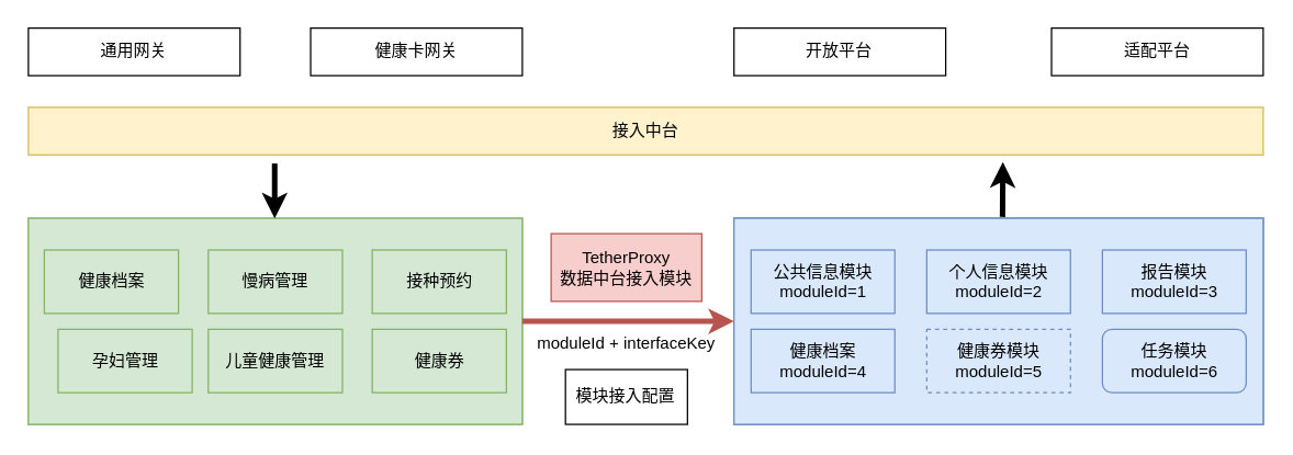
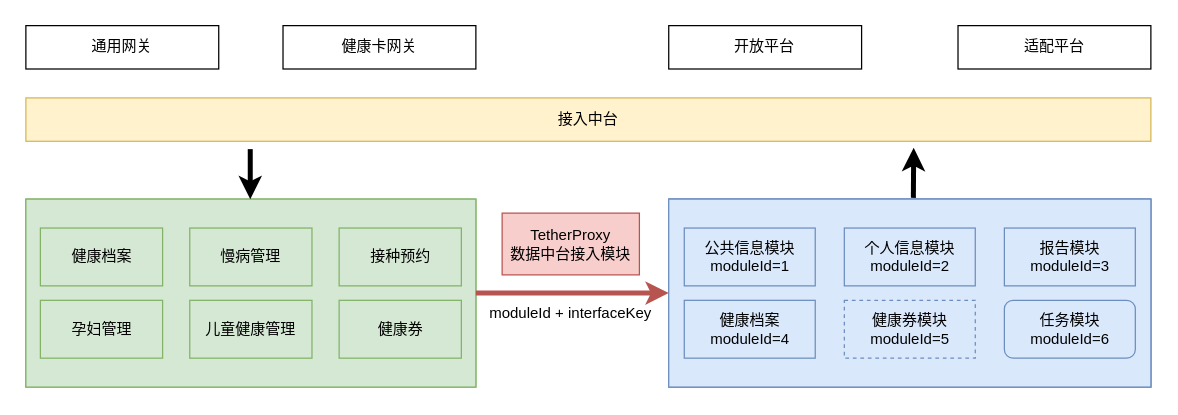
  <mxCell id="0" />
  <mxCell id="1" parent="0" />
  <mxCell id="2" value="接入中台" style="rounded=0;whiteSpace=wrap;html=1;fillColor=#fff2cc;strokeColor=#d6b656;" vertex="1" parent="1"><mxGeometry x="20" y="77.831" width="900.0" height="34.699" as="geometry" /></mxCell>
  <mxCell id="3" value="通用网关" style="rounded=0;whiteSpace=wrap;html=1;" vertex="1" parent="1"><mxGeometry x="20" y="20" width="154.286" height="34.699" as="geometry" /></mxCell>
  <mxCell id="4" value="健康卡网关" style="rounded=0;whiteSpace=wrap;html=1;" vertex="1" parent="1"><mxGeometry x="225.714" y="20" width="154.286" height="34.699" as="geometry" /></mxCell>
  <mxCell id="5" value="适配平台" style="rounded=0;whiteSpace=wrap;html=1;" vertex="1" parent="1"><mxGeometry x="765.714" y="20" width="154.286" height="34.699" as="geometry" /></mxCell>
  <mxCell id="6" value="开放平台" style="rounded=0;whiteSpace=wrap;html=1;" vertex="1" parent="1"><mxGeometry x="534.286" y="20" width="154.286" height="34.699" as="geometry" /></mxCell>
  <mxCell id="7" value="" style="group;fillColor=#d5e8d4;strokeColor=#82b366;" vertex="1" connectable="0" parent="1"><mxGeometry x="20" y="158.795" width="360" height="150.361" as="geometry" /></mxCell>
  <mxCell id="8" value="" style="rounded=0;whiteSpace=wrap;html=1;fillColor=#d5e8d4;strokeColor=#82b366;" vertex="1" parent="7"><mxGeometry width="360" height="150.361" as="geometry" /></mxCell>
  <mxCell id="9" value="健康档案" style="rounded=0;whiteSpace=wrap;html=1;fillColor=#d5e8d4;strokeColor=#82b366;" vertex="1" parent="7"><mxGeometry x="11.613" y="23.133" width="97.773" height="46.265" as="geometry" /></mxCell>
- <mxCell id="10" value="孕妇管理" style="rounded=0;whiteSpace=wrap;html=1;fillColor=#d5e8d4;strokeColor=#82b366;" vertex="1" parent="7"><mxGeometry x="21.613" y="80.964" width="97.773" height="46.265" as="geometry" /></mxCell>
+ <mxCell id="10" value="孕妇管理" style="rounded=0;whiteSpace=wrap;html=1;fillColor=#d5e8d4;strokeColor=#82b366;" vertex="1" parent="7"><mxGeometry x="11.613" y="80.964" width="97.773" height="46.265" as="geometry" /></mxCell>
  <mxCell id="11" value="儿童健康管理" style="rounded=0;whiteSpace=wrap;html=1;fillColor=#d5e8d4;strokeColor=#82b366;" vertex="1" parent="7"><mxGeometry x="131.113" y="80.964" width="97.773" height="46.265" as="geometry" /></mxCell>
  <mxCell id="12" value="慢病管理" style="rounded=0;whiteSpace=wrap;html=1;fillColor=#d5e8d4;strokeColor=#82b366;" vertex="1" parent="7"><mxGeometry x="131.113" y="23.133" width="97.773" height="46.265" as="geometry" /></mxCell>
  <mxCell id="13" value="接种预约" style="rounded=0;whiteSpace=wrap;html=1;fillColor=#d5e8d4;strokeColor=#82b366;" vertex="1" parent="7"><mxGeometry x="250.614" y="23.133" width="97.773" height="46.265" as="geometry" /></mxCell>
  <mxCell id="14" value="健康券" style="rounded=0;whiteSpace=wrap;html=1;fillColor=#d5e8d4;strokeColor=#82b366;" vertex="1" parent="7"><mxGeometry x="250.614" y="80.964" width="97.773" height="46.265" as="geometry" /></mxCell>
  <mxCell id="15" value="" style="group;fillColor=#dae8fc;strokeColor=#6c8ebf;" vertex="1" connectable="0" parent="1"><mxGeometry x="534.286" y="158.795" width="385.714" height="150.361" as="geometry" /></mxCell>
  <mxCell id="16" value="" style="group;fillColor=#dae8fc;strokeColor=#6c8ebf;" vertex="1" connectable="0" parent="15"><mxGeometry width="385.714" height="150.361" as="geometry" /></mxCell>
  <mxCell id="17" value="" style="rounded=0;whiteSpace=wrap;html=1;fillColor=#dae8fc;strokeColor=#6c8ebf;" vertex="1" parent="16"><mxGeometry width="385.714" height="150.361" as="geometry" /></mxCell>
  <mxCell id="18" value="健康券模块&lt;br&gt;moduleId=5" style="rounded=0;whiteSpace=wrap;html=1;fillColor=#dae8fc;strokeColor=#6c8ebf;dashed=1;" vertex="1" parent="16"><mxGeometry x="140.483" y="80.964" width="104.757" height="46.265" as="geometry" /></mxCell>
  <mxCell id="19" value="公共信息模块&lt;br&gt;moduleId=1" style="rounded=0;whiteSpace=wrap;html=1;fillColor=#dae8fc;strokeColor=#6c8ebf;" vertex="1" parent="16"><mxGeometry x="12.442" y="23.133" width="104.757" height="46.265" as="geometry" /></mxCell>
  <mxCell id="20" value="健康档案&lt;br&gt;moduleId=4" style="rounded=0;whiteSpace=wrap;html=1;fillColor=#dae8fc;strokeColor=#6c8ebf;" vertex="1" parent="16"><mxGeometry x="12.442" y="80.964" width="104.757" height="46.265" as="geometry" /></mxCell>
  <mxCell id="21" value="任务模块&lt;br&gt;moduleId=6" style="whiteSpace=wrap;html=1;fillColor=#dae8fc;strokeColor=#6c8ebf;rounded=1;" vertex="1" parent="16"><mxGeometry x="268.511" y="80.964" width="104.757" height="46.265" as="geometry" /></mxCell>
  <mxCell id="22" value="个人信息模块&lt;br&gt;moduleId=2" style="rounded=0;whiteSpace=wrap;html=1;fillColor=#dae8fc;strokeColor=#6c8ebf;" vertex="1" parent="16"><mxGeometry x="140.479" y="23.133" width="104.757" height="46.265" as="geometry" /></mxCell>
  <mxCell id="23" value="报告模块&lt;br&gt;moduleId=3" style="rounded=0;whiteSpace=wrap;html=1;fillColor=#dae8fc;strokeColor=#6c8ebf;" vertex="1" parent="16"><mxGeometry x="268.515" y="23.133" width="104.757" height="46.265" as="geometry" /></mxCell>
  <mxCell id="24" value="TetherProxy&lt;br&gt;数据中台接入模块" style="rounded=0;whiteSpace=wrap;html=1;fillColor=#f8cecc;strokeColor=#b85450;" vertex="1" parent="1"><mxGeometry x="401" y="170" width="109.82" height="49.4" as="geometry" /></mxCell>
  <mxCell id="25" style="edgeStyle=orthogonalEdgeStyle;rounded=0;orthogonalLoop=1;jettySize=auto;html=1;exitX=1;exitY=0.5;exitDx=0;exitDy=0;strokeWidth=4;fillColor=#f8cecc;strokeColor=#b85450;" edge="1" parent="1" source="8" target="17"><mxGeometry relative="1" as="geometry" /></mxCell>
  <mxCell id="26" value="moduleId + interfaceKey" style="text;html=1;align=center;verticalAlign=middle;whiteSpace=wrap;rounded=0;" vertex="1" parent="1"><mxGeometry x="365.91" y="240" width="180" height="20" as="geometry" /></mxCell>
- <mxCell id="27" value="模块接入配置" style="rounded=0;whiteSpace=wrap;html=1;" vertex="1" parent="1"><mxGeometry x="411.45" y="269.16" width="88.92" height="40" as="geometry" /></mxCell>
  <mxCell id="28" value="" style="endArrow=classic;html=1;strokeWidth=4;fontColor=#000000;" edge="1" parent="1"><mxGeometry width="50" height="50" relative="1" as="geometry"><mxPoint x="199.5" y="118.8" as="sourcePoint" /><mxPoint x="199.5" y="158.8" as="targetPoint" /></mxGeometry></mxCell>
  <mxCell id="29" value="" style="endArrow=classic;html=1;strokeWidth=4;fontColor=#000000;" edge="1" parent="1"><mxGeometry width="50" height="50" relative="1" as="geometry"><mxPoint x="730" y="157.8" as="sourcePoint" /><mxPoint x="730.25" y="117.8" as="targetPoint" /></mxGeometry></mxCell>
